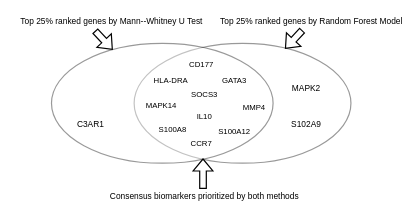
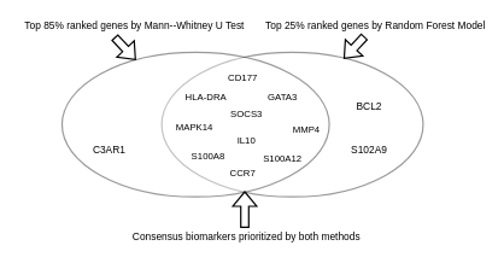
  <mxCell id="0" />
  <mxCell id="1" parent="0" />
  <mxCell id="2" value="" style="ellipse;whiteSpace=wrap;html=1;fillColor=light-dark(#FFFFFF,#E2928F);strokeColor=light-dark(#000000,#010101);strokeWidth=2;comic=0;enumerate=0;treeMoving=0;treeFolding=0;deletable=1;cloneable=1;rotatable=1;resizeHeight=0;resizable=1;fixedWidth=0;autosize=0;movableLabel=0;backgroundOutline=0;metaEdit=0;editable=1;movable=1;locked=0;connectable=1;collapsible=0;dropTarget=0;container=0;fixDash=0;snapToPoint=0;allowArrows=1;portConstraintRotation=0;noLabel=0;points=[[0,0,0,0,0],[0,0.5,0,0,0],[0,1,0,0,0],[0.5,0,0,0,0],[0.5,1,0,0,0],[1,0,0,0,0],[1,0.5,0,0,0],[1,1,0,0,0]];opacity=40;" vertex="1" parent="1"><mxGeometry x="223" y="72" width="362" height="200" as="geometry" /></mxCell>
  <mxCell id="3" value="" style="ellipse;whiteSpace=wrap;html=1;fillColor=light-dark(#FFFFFF,#89B1AA);strokeColor=light-dark(#000000,#202020);strokeWidth=2;opacity=40;gradientColor=none;" vertex="1" parent="1"><mxGeometry x="85" y="72" width="370" height="200" as="geometry" /></mxCell>
- <mxCell id="4" value="&lt;font style=&quot;color: light-dark(rgb(0, 0, 0), rgb(80, 80, 80));&quot;&gt;Top 25% ranked genes by Mann--Whitney U Test&lt;/font&gt;" style="text;html=1;align=center;verticalAlign=middle;resizable=0;points=[];autosize=1;strokeColor=none;fillColor=none;fontFamily=Helvetica;fontSize=14;fontColor=default;" vertex="1" parent="1"><mxGeometry x="20" y="20" width="330" height="30" as="geometry" /></mxCell>
+ <mxCell id="4" value="&lt;font style=&quot;color: light-dark(rgb(0, 0, 0), rgb(80, 80, 80));&quot;&gt;Top 85% ranked genes by Mann--Whitney U Test&lt;/font&gt;" style="text;html=1;align=center;verticalAlign=middle;resizable=0;points=[];autosize=1;strokeColor=none;fillColor=none;fontFamily=Helvetica;fontSize=14;fontColor=default;" vertex="1" parent="1"><mxGeometry x="20" y="20" width="330" height="30" as="geometry" /></mxCell>
  <mxCell id="5" value="&lt;span style=&quot;font-family: Helvetica; font-style: normal; font-variant-ligatures: normal; font-variant-caps: normal; font-weight: 400; letter-spacing: normal; orphans: 2; text-align: center; text-indent: 0px; text-transform: none; widows: 2; word-spacing: 0px; -webkit-text-stroke-width: 0px; white-space: nowrap; text-decoration-thickness: initial; text-decoration-style: initial; text-decoration-color: initial; float: none; display: inline !important;&quot;&gt;Top 25% ranked genes by Random Forest Model&lt;/span&gt;" style="text;whiteSpace=wrap;html=1;fontFamily=Helvetica;fontSize=14;fontColor=light-dark(#000000,#505050);labelBackgroundColor=none;" vertex="1" parent="1"><mxGeometry x="365" y="20" width="310" height="40" as="geometry" /></mxCell>
  <mxCell id="6" value="" style="shape=flexArrow;endArrow=classic;html=1;rounded=0;fontFamily=Helvetica;fontSize=12;fontColor=default;curved=1;exitX=0.417;exitY=1.033;exitDx=0;exitDy=0;exitPerimeter=0;strokeColor=light-dark(#000000,#7E7E7E);strokeWidth=2;" edge="1" parent="1" source="4" target="3"><mxGeometry width="50" height="50" relative="1" as="geometry"><mxPoint x="355" y="252" as="sourcePoint" /><mxPoint x="405" y="202" as="targetPoint" /></mxGeometry></mxCell>
  <mxCell id="7" value="" style="shape=flexArrow;endArrow=classic;html=1;rounded=0;fontFamily=Helvetica;fontSize=12;fontColor=default;curved=1;exitX=0.417;exitY=1.033;exitDx=0;exitDy=0;exitPerimeter=0;strokeColor=light-dark(#000000,#7E7E7E);strokeWidth=2;" edge="1" parent="1"><mxGeometry width="50" height="50" relative="1" as="geometry"><mxPoint x="504" y="50" as="sourcePoint" /><mxPoint x="475" y="81" as="targetPoint" /></mxGeometry></mxCell>
  <mxCell id="8" value="" style="shape=flexArrow;endArrow=classic;html=1;rounded=0;fontFamily=Helvetica;fontSize=12;fontColor=default;curved=1;strokeColor=light-dark(#000000,#7E7E7E);strokeWidth=2;" edge="1" parent="1"><mxGeometry width="50" height="50" relative="1" as="geometry"><mxPoint x="338" y="315" as="sourcePoint" /><mxPoint x="338" y="264" as="targetPoint" /></mxGeometry></mxCell>
  <mxCell id="9" value="&lt;font style=&quot;color: light-dark(rgb(0, 0, 0), rgb(80, 80, 80));&quot;&gt;Consensus biomarkers prioritized by both methods&lt;/font&gt;" style="text;html=1;align=center;verticalAlign=middle;resizable=0;points=[];autosize=1;strokeColor=none;fillColor=none;fontFamily=Helvetica;fontSize=14;fontColor=default;" vertex="1" parent="1"><mxGeometry x="170" y="312" width="340" height="30" as="geometry" /></mxCell>
  <mxCell id="10" value="&lt;font style=&quot;font-size: 13px; color: light-dark(rgb(0, 0, 0), rgb(96, 96, 96));&quot;&gt;CD177&lt;/font&gt;" style="text;html=1;align=center;verticalAlign=middle;resizable=0;points=[];autosize=1;strokeColor=none;fillColor=none;fontFamily=Helvetica;fontSize=12;fontColor=default;" vertex="1" parent="1"><mxGeometry x="305" y="92" width="60" height="30" as="geometry" /></mxCell>
  <mxCell id="11" value="&lt;font style=&quot;font-size: 13px; color: light-dark(rgb(0, 0, 0), rgb(96, 96, 96));&quot;&gt;GATA3&lt;/font&gt;" style="text;html=1;align=center;verticalAlign=middle;resizable=0;points=[];autosize=1;strokeColor=none;fillColor=none;fontFamily=Helvetica;fontSize=12;fontColor=default;" vertex="1" parent="1"><mxGeometry x="360" y="119" width="60" height="30" as="geometry" /></mxCell>
  <mxCell id="12" value="&lt;font style=&quot;font-size: 13px;&quot;&gt;HLA-DRA&lt;/font&gt;" style="text;html=1;align=center;verticalAlign=middle;resizable=0;points=[];autosize=1;strokeColor=none;fillColor=none;fontFamily=Helvetica;fontSize=12;fontColor=light-dark(#000000,#606060);" vertex="1" parent="1"><mxGeometry x="244" y="118" width="80" height="30" as="geometry" /></mxCell>
  <mxCell id="13" value="&lt;font style=&quot;font-size: 13px;&quot;&gt;IL10&lt;/font&gt;" style="text;html=1;align=center;verticalAlign=middle;resizable=0;points=[];autosize=1;strokeColor=none;fillColor=none;fontFamily=Helvetica;fontSize=12;fontColor=light-dark(#000000,#606060);" vertex="1" parent="1"><mxGeometry x="315" y="178" width="50" height="30" as="geometry" /></mxCell>
  <mxCell id="14" value="&lt;font style=&quot;font-size: 13px;&quot;&gt;MAPK14&lt;/font&gt;" style="text;html=1;align=center;verticalAlign=middle;resizable=0;points=[];autosize=1;strokeColor=none;fillColor=none;fontFamily=Helvetica;fontSize=12;fontColor=light-dark(#000000,#606060);" vertex="1" parent="1"><mxGeometry x="233" y="161" width="70" height="30" as="geometry" /></mxCell>
  <mxCell id="15" value="&lt;font style=&quot;font-size: 13px; color: light-dark(rgb(0, 0, 0), rgb(96, 96, 96));&quot;&gt;MMP4&lt;/font&gt;" style="text;html=1;align=center;verticalAlign=middle;resizable=0;points=[];autosize=1;strokeColor=none;fillColor=none;fontFamily=Helvetica;fontSize=12;fontColor=default;" vertex="1" parent="1"><mxGeometry x="393" y="163" width="60" height="30" as="geometry" /></mxCell>
  <mxCell id="16" value="&lt;font style=&quot;font-size: 13px; color: light-dark(rgb(0, 0, 0), rgb(96, 96, 96));&quot;&gt;S100A12&lt;/font&gt;" style="text;html=1;align=center;verticalAlign=middle;resizable=0;points=[];autosize=1;strokeColor=none;fillColor=none;fontFamily=Helvetica;fontSize=12;fontColor=default;" vertex="1" parent="1"><mxGeometry x="350" y="203" width="80" height="30" as="geometry" /></mxCell>
  <mxCell id="17" value="&lt;font style=&quot;font-size: 13px;&quot;&gt;S100A8&lt;/font&gt;" style="text;html=1;align=center;verticalAlign=middle;resizable=0;points=[];autosize=1;strokeColor=none;fillColor=none;fontFamily=Helvetica;fontSize=12;fontColor=light-dark(#000000,#606060);" vertex="1" parent="1"><mxGeometry x="252" y="200" width="70" height="30" as="geometry" /></mxCell>
  <mxCell id="18" value="&lt;font style=&quot;font-size: 13px; color: light-dark(rgb(0, 0, 0), rgb(96, 96, 96));&quot;&gt;SOCS3&lt;/font&gt;" style="text;html=1;align=center;verticalAlign=middle;resizable=0;points=[];autosize=1;strokeColor=none;fillColor=none;fontFamily=Helvetica;fontSize=12;fontColor=default;" vertex="1" parent="1"><mxGeometry x="305" y="142" width="70" height="30" as="geometry" /></mxCell>
  <mxCell id="19" value="&lt;font style=&quot;font-size: 13px; color: light-dark(rgb(0, 0, 0), rgb(96, 96, 96));&quot;&gt;CCR7&lt;/font&gt;" style="text;html=1;align=center;verticalAlign=middle;resizable=0;points=[];autosize=1;strokeColor=none;fillColor=none;fontFamily=Helvetica;fontSize=12;fontColor=default;" vertex="1" parent="1"><mxGeometry x="305" y="223" width="60" height="30" as="geometry" /></mxCell>
  <mxCell id="20" value="&lt;font style=&quot;font-size: 14px; color: light-dark(rgb(0, 0, 0), rgb(124, 80, 79));&quot;&gt;S102A9&lt;/font&gt;" style="text;html=1;align=center;verticalAlign=middle;resizable=0;points=[];autosize=1;strokeColor=none;fillColor=none;fontFamily=Helvetica;fontSize=12;fontColor=light-dark(#000000,#606060);" vertex="1" parent="1"><mxGeometry x="475" y="192" width="70" height="30" as="geometry" /></mxCell>
  <mxCell id="21" value="&lt;font style=&quot;font-size: 14px;&quot;&gt;C3AR1&lt;/font&gt;" style="text;html=1;align=center;verticalAlign=middle;resizable=0;points=[];autosize=1;strokeColor=none;fillColor=none;fontFamily=Helvetica;fontSize=12;fontColor=light-dark(#000000,#3F6A63);" vertex="1" parent="1"><mxGeometry x="115" y="192" width="70" height="30" as="geometry" /></mxCell>
- <mxCell id="22" value="&lt;font style=&quot;font-size: 14px; color: light-dark(rgb(0, 0, 0), rgb(124, 80, 79));&quot;&gt;MAPK2&lt;/font&gt;" style="text;html=1;align=center;verticalAlign=middle;resizable=0;points=[];autosize=1;strokeColor=none;fillColor=none;fontFamily=Helvetica;fontSize=12;fontColor=light-dark(#000000,#606060);" vertex="1" parent="1"><mxGeometry x="480" y="132" width="60" height="30" as="geometry" /></mxCell>
+ <mxCell id="22" value="&lt;font style=&quot;font-size: 14px; color: light-dark(rgb(0, 0, 0), rgb(124, 80, 79));&quot;&gt;BCL2&lt;/font&gt;" style="text;html=1;align=center;verticalAlign=middle;resizable=0;points=[];autosize=1;strokeColor=none;fillColor=none;fontFamily=Helvetica;fontSize=12;fontColor=light-dark(#000000,#606060);" vertex="1" parent="1"><mxGeometry x="480" y="132" width="60" height="30" as="geometry" /></mxCell>
